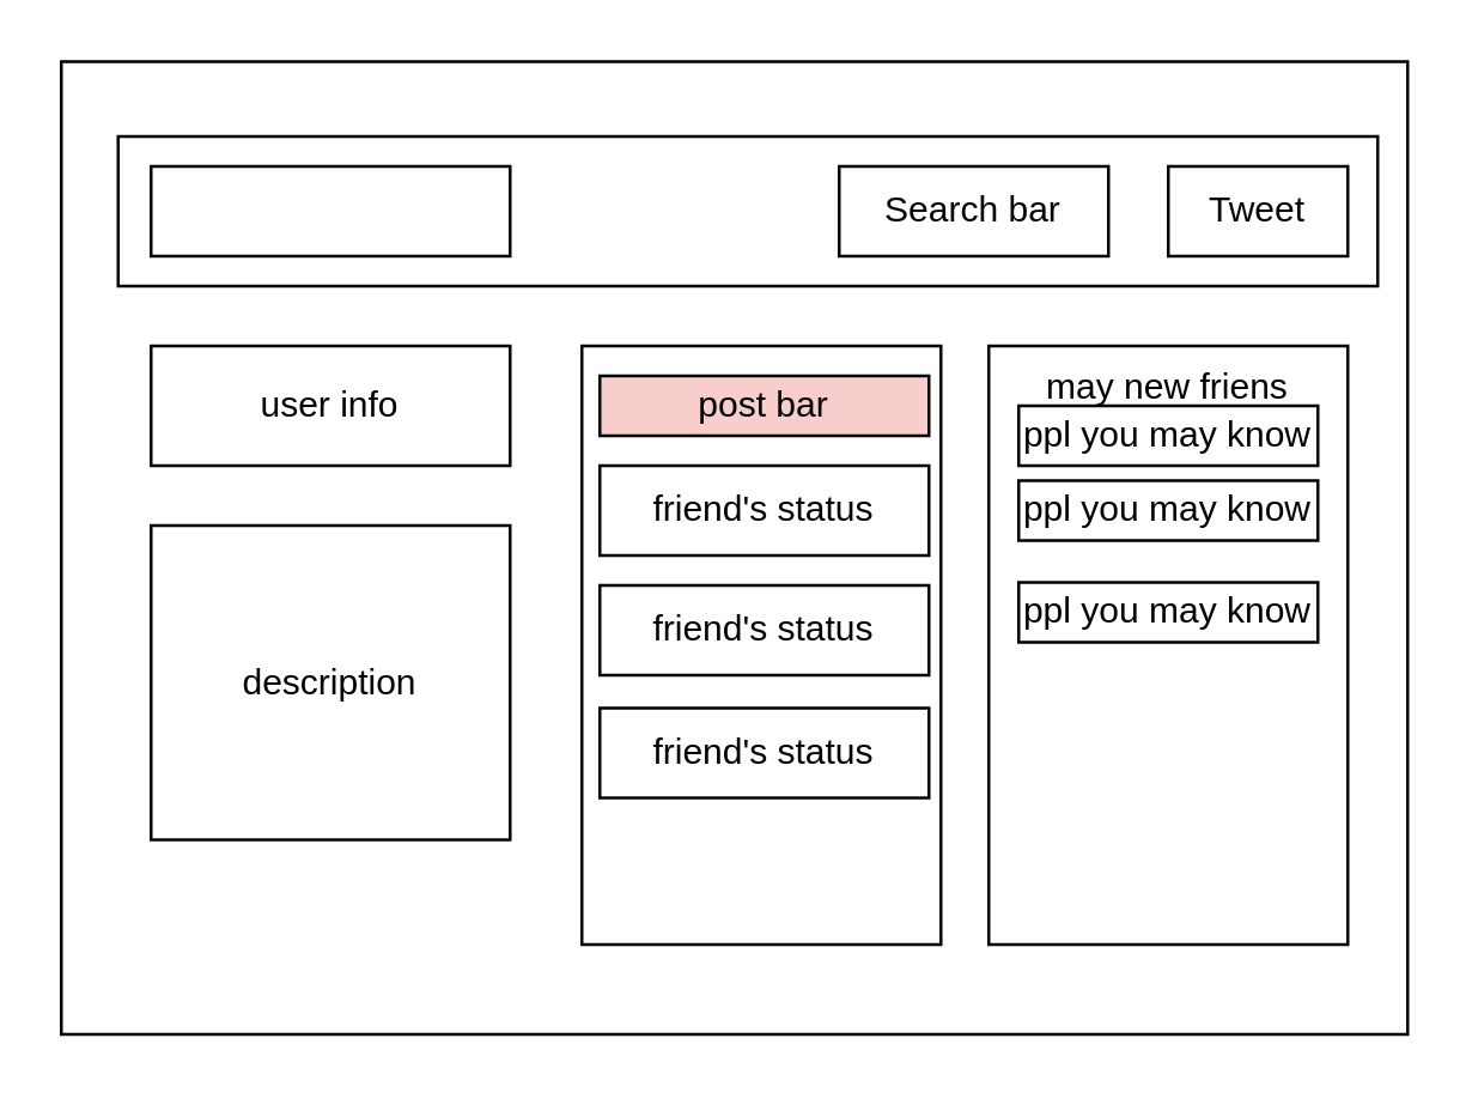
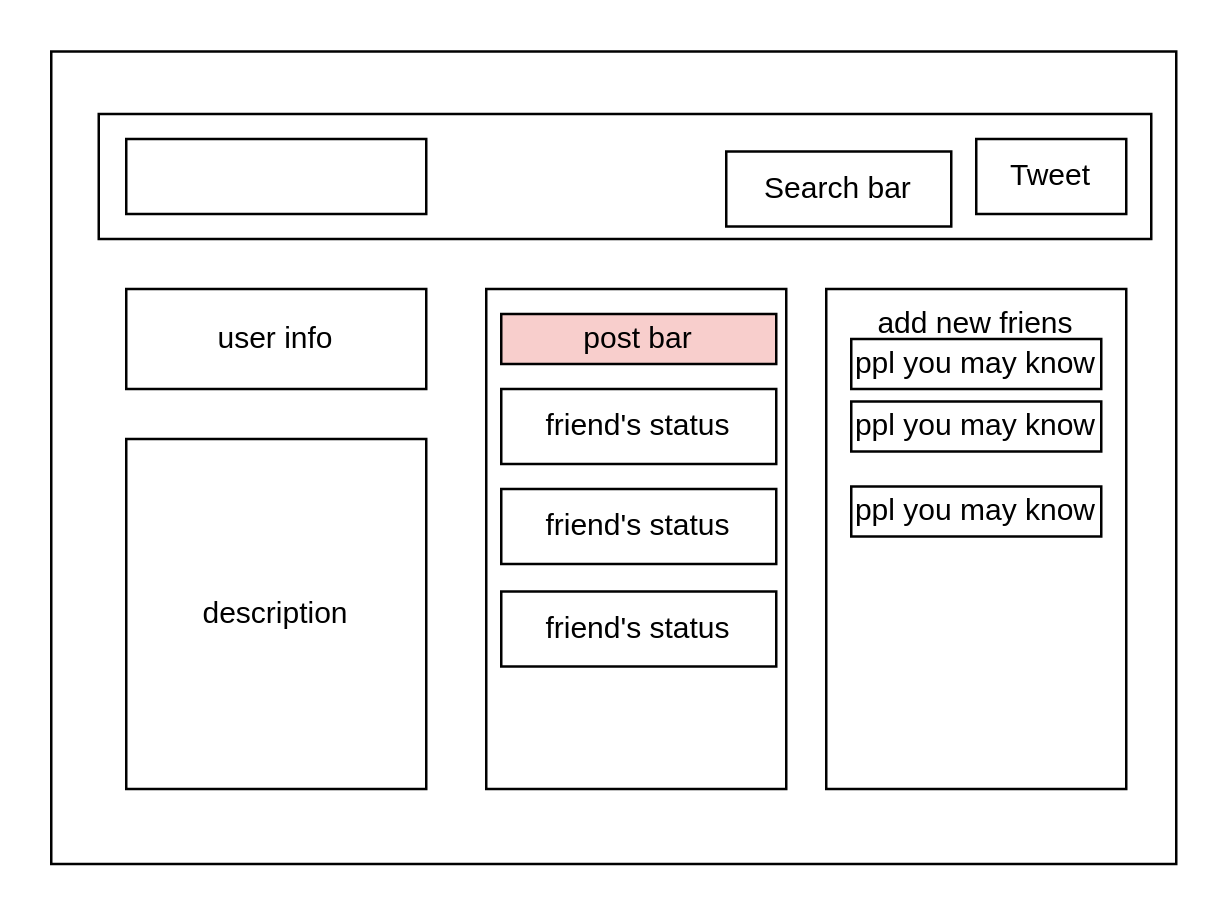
  <mxCell id="0" />
  <mxCell id="1" parent="0" />
  <mxCell id="2" value="" style="rounded=0;whiteSpace=wrap;html=1;" parent="1" vertex="1"><mxGeometry x="20" y="20" width="450" height="325" as="geometry" /></mxCell>
  <mxCell id="3" value="" style="rounded=0;whiteSpace=wrap;html=1;shadow=0;" parent="1" vertex="1"><mxGeometry x="39" y="45" width="421" height="50" as="geometry" /></mxCell>
  <mxCell id="4" value="" style="rounded=0;whiteSpace=wrap;html=1;" parent="1" vertex="1"><mxGeometry x="50" y="55" width="120" height="30" as="geometry" /></mxCell>
- <mxCell id="5" value="Search bar" style="rounded=0;whiteSpace=wrap;html=1;" parent="1" vertex="1"><mxGeometry x="280" y="55" width="90" height="30" as="geometry" /></mxCell>
+ <mxCell id="5" value="Search bar" style="rounded=0;whiteSpace=wrap;html=1;" parent="1" vertex="1"><mxGeometry x="290" y="60" width="90" height="30" as="geometry" /></mxCell>
  <mxCell id="6" value="user info" style="rounded=0;whiteSpace=wrap;html=1;" parent="1" vertex="1"><mxGeometry x="50" y="115" width="120" height="40" as="geometry" /></mxCell>
- <mxCell id="7" value="description" style="rounded=0;whiteSpace=wrap;html=1;" parent="1" vertex="1"><mxGeometry x="50" y="175" width="120" height="105" as="geometry" /></mxCell>
+ <mxCell id="7" value="description" style="rounded=0;whiteSpace=wrap;html=1;" parent="1" vertex="1"><mxGeometry x="50" y="175" width="120" height="140" as="geometry" /></mxCell>
  <mxCell id="8" value="" style="rounded=0;whiteSpace=wrap;html=1;" parent="1" vertex="1"><mxGeometry x="194" y="115" width="120" height="200" as="geometry" /></mxCell>
- <mxCell id="9" value="&lt;font style=&quot;font-size: 12px&quot;&gt;may new friens&lt;/font&gt;" style="rounded=0;whiteSpace=wrap;html=1;verticalAlign=top;" parent="1" vertex="1"><mxGeometry x="330" y="115" width="120" height="200" as="geometry" /></mxCell>
+ <mxCell id="9" value="&lt;font style=&quot;font-size: 12px&quot;&gt;add new friens&lt;/font&gt;" style="rounded=0;whiteSpace=wrap;html=1;verticalAlign=top;" parent="1" vertex="1"><mxGeometry x="330" y="115" width="120" height="200" as="geometry" /></mxCell>
  <mxCell id="10" value="post bar" style="rounded=0;whiteSpace=wrap;html=1;fillColor=#f8cecc;" parent="1" vertex="1"><mxGeometry x="200" y="125" width="110" height="20" as="geometry" /></mxCell>
  <mxCell id="11" value="friend's status" style="rounded=0;whiteSpace=wrap;html=1;" parent="1" vertex="1"><mxGeometry x="200" y="155" width="110" height="30" as="geometry" /></mxCell>
  <mxCell id="12" value="friend's status" style="rounded=0;whiteSpace=wrap;html=1;" parent="1" vertex="1"><mxGeometry x="200" y="195" width="110" height="30" as="geometry" /></mxCell>
  <mxCell id="13" value="friend's status" style="rounded=0;whiteSpace=wrap;html=1;" parent="1" vertex="1"><mxGeometry x="200" y="236" width="110" height="30" as="geometry" /></mxCell>
  <mxCell id="14" value="&lt;p&gt;ppl you may know&lt;/p&gt;" style="rounded=0;whiteSpace=wrap;html=1;" parent="1" vertex="1"><mxGeometry x="340" y="135" width="100" height="20" as="geometry" /></mxCell>
  <mxCell id="15" value="ppl you may know" style="rounded=0;whiteSpace=wrap;html=1;" parent="1" vertex="1"><mxGeometry x="340" y="160" width="100" height="20" as="geometry" /></mxCell>
  <mxCell id="16" value="ppl you may know" style="rounded=0;whiteSpace=wrap;html=1;" parent="1" vertex="1"><mxGeometry x="340" y="194" width="100" height="20" as="geometry" /></mxCell>
  <mxCell id="17" value="Tweet" style="rounded=0;whiteSpace=wrap;html=1;" parent="1" vertex="1"><mxGeometry x="390" y="55" width="60" height="30" as="geometry" /></mxCell>
